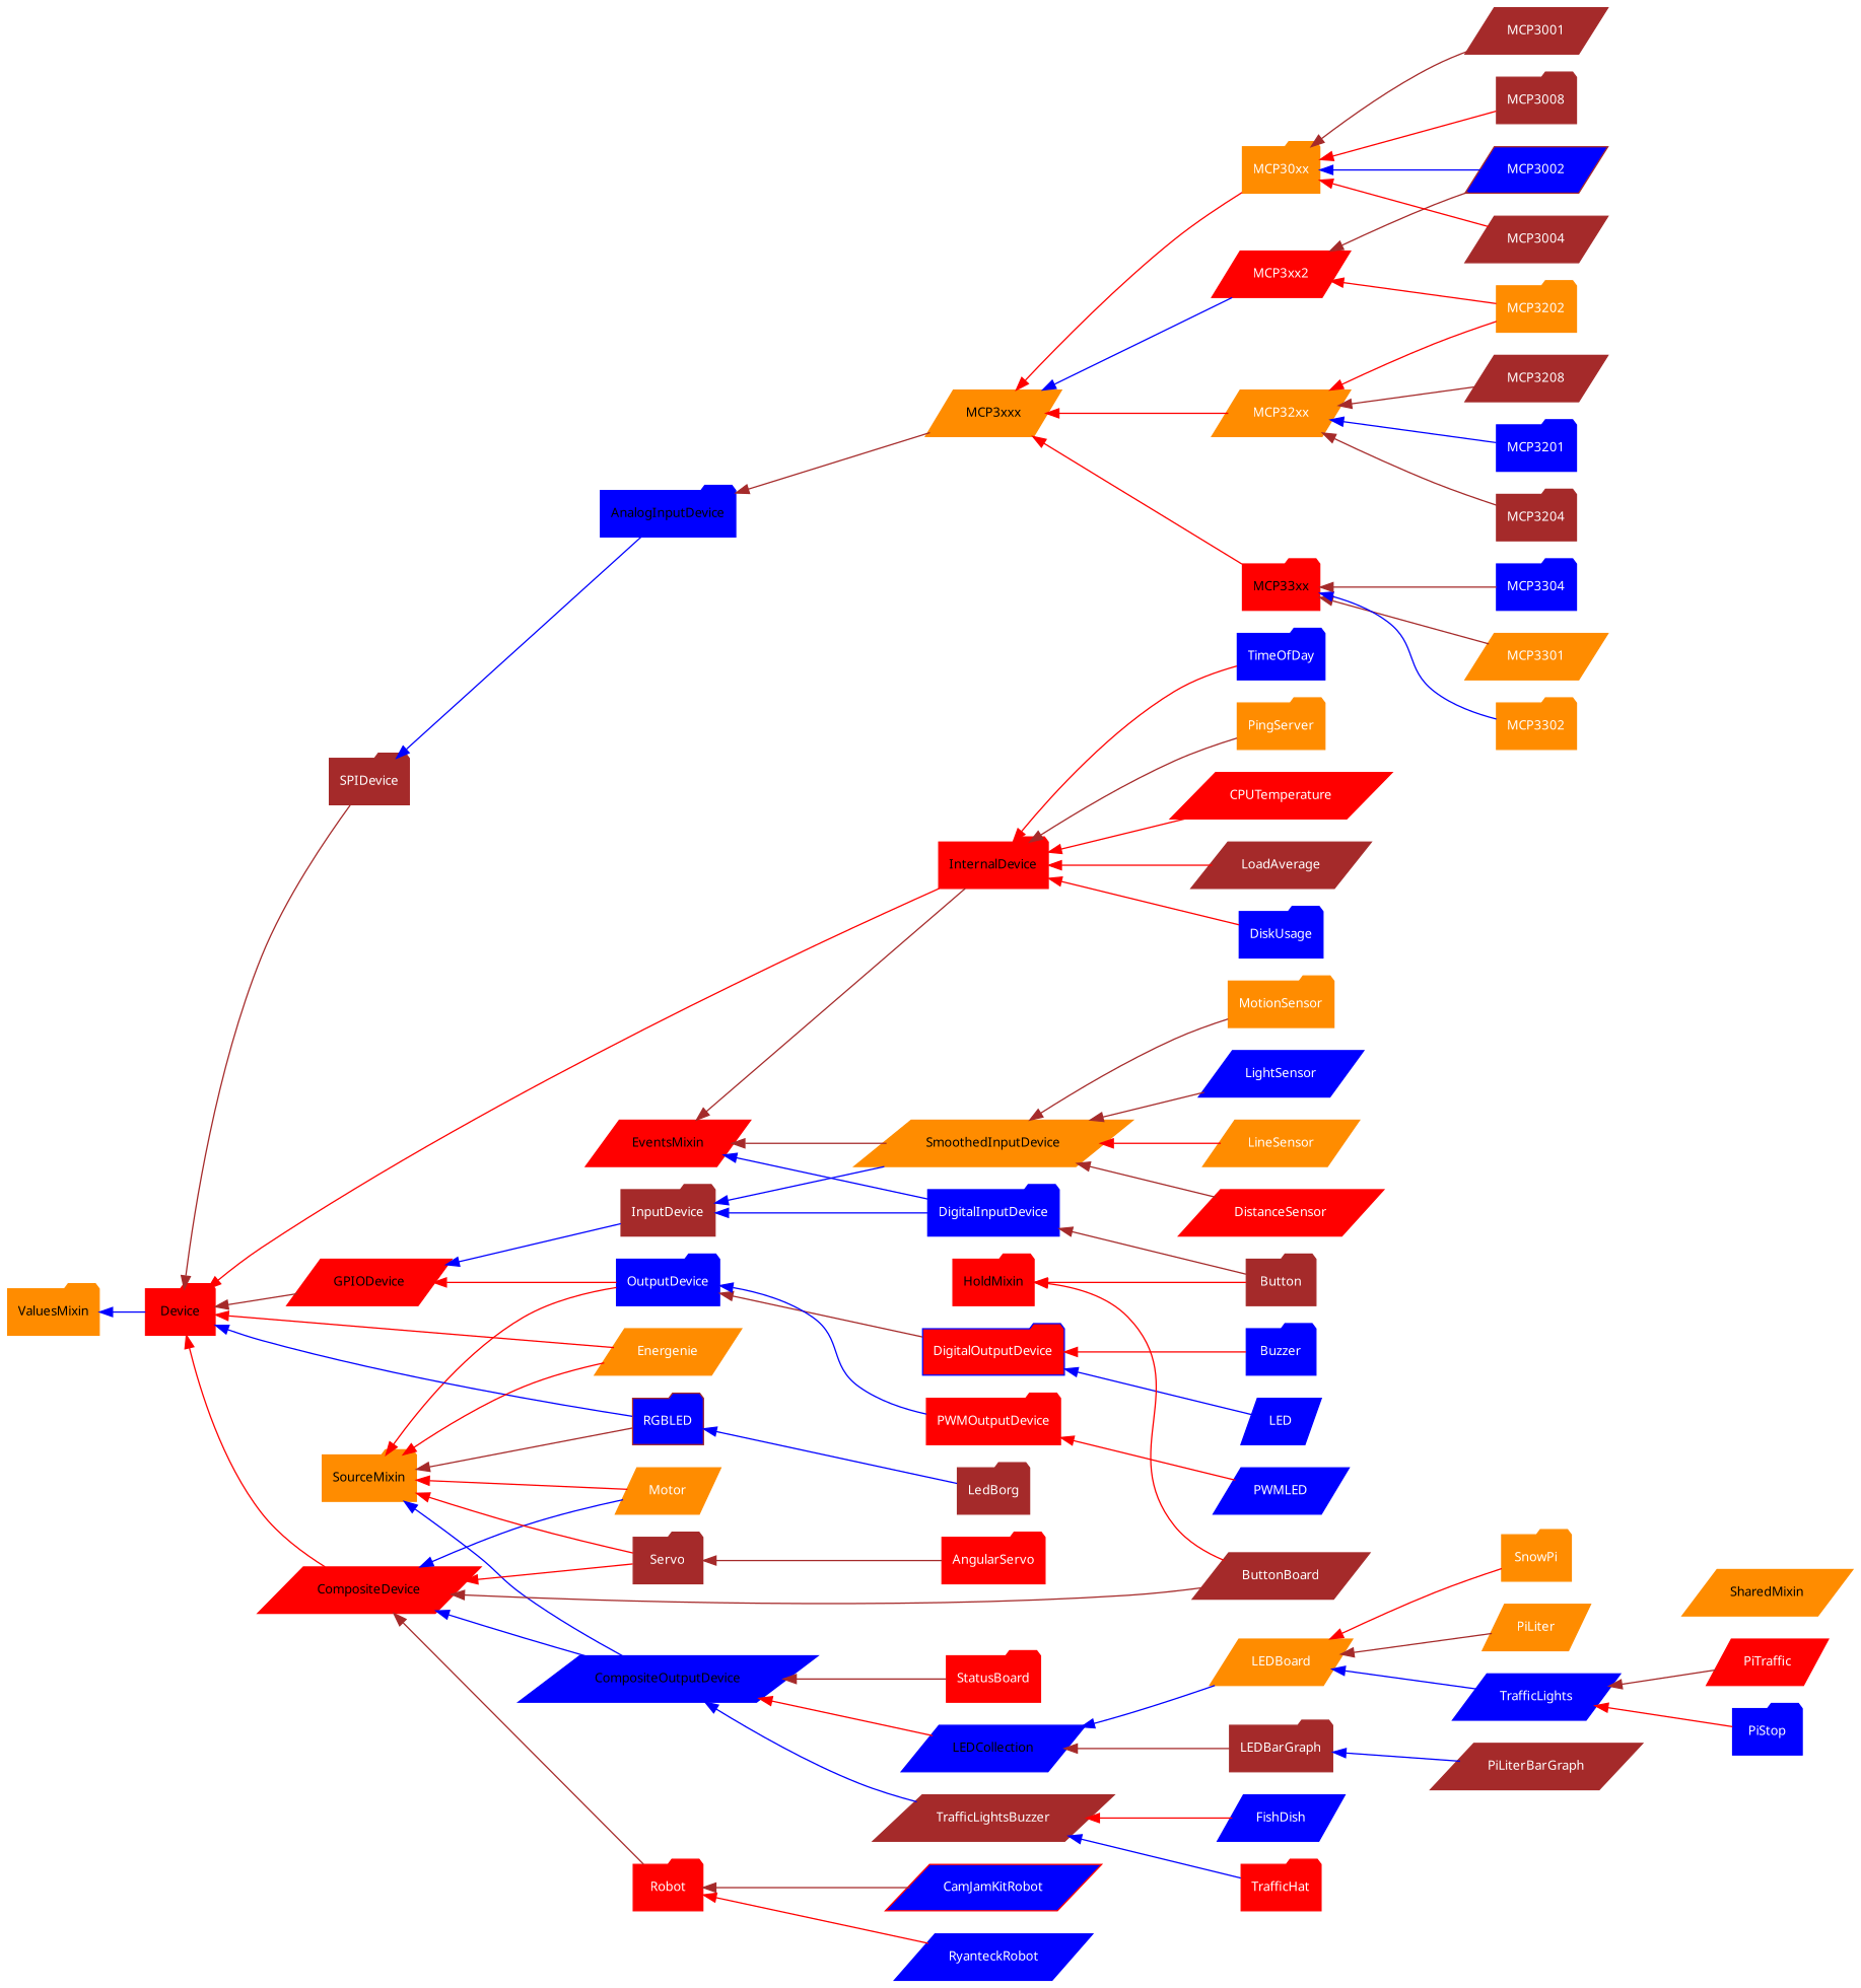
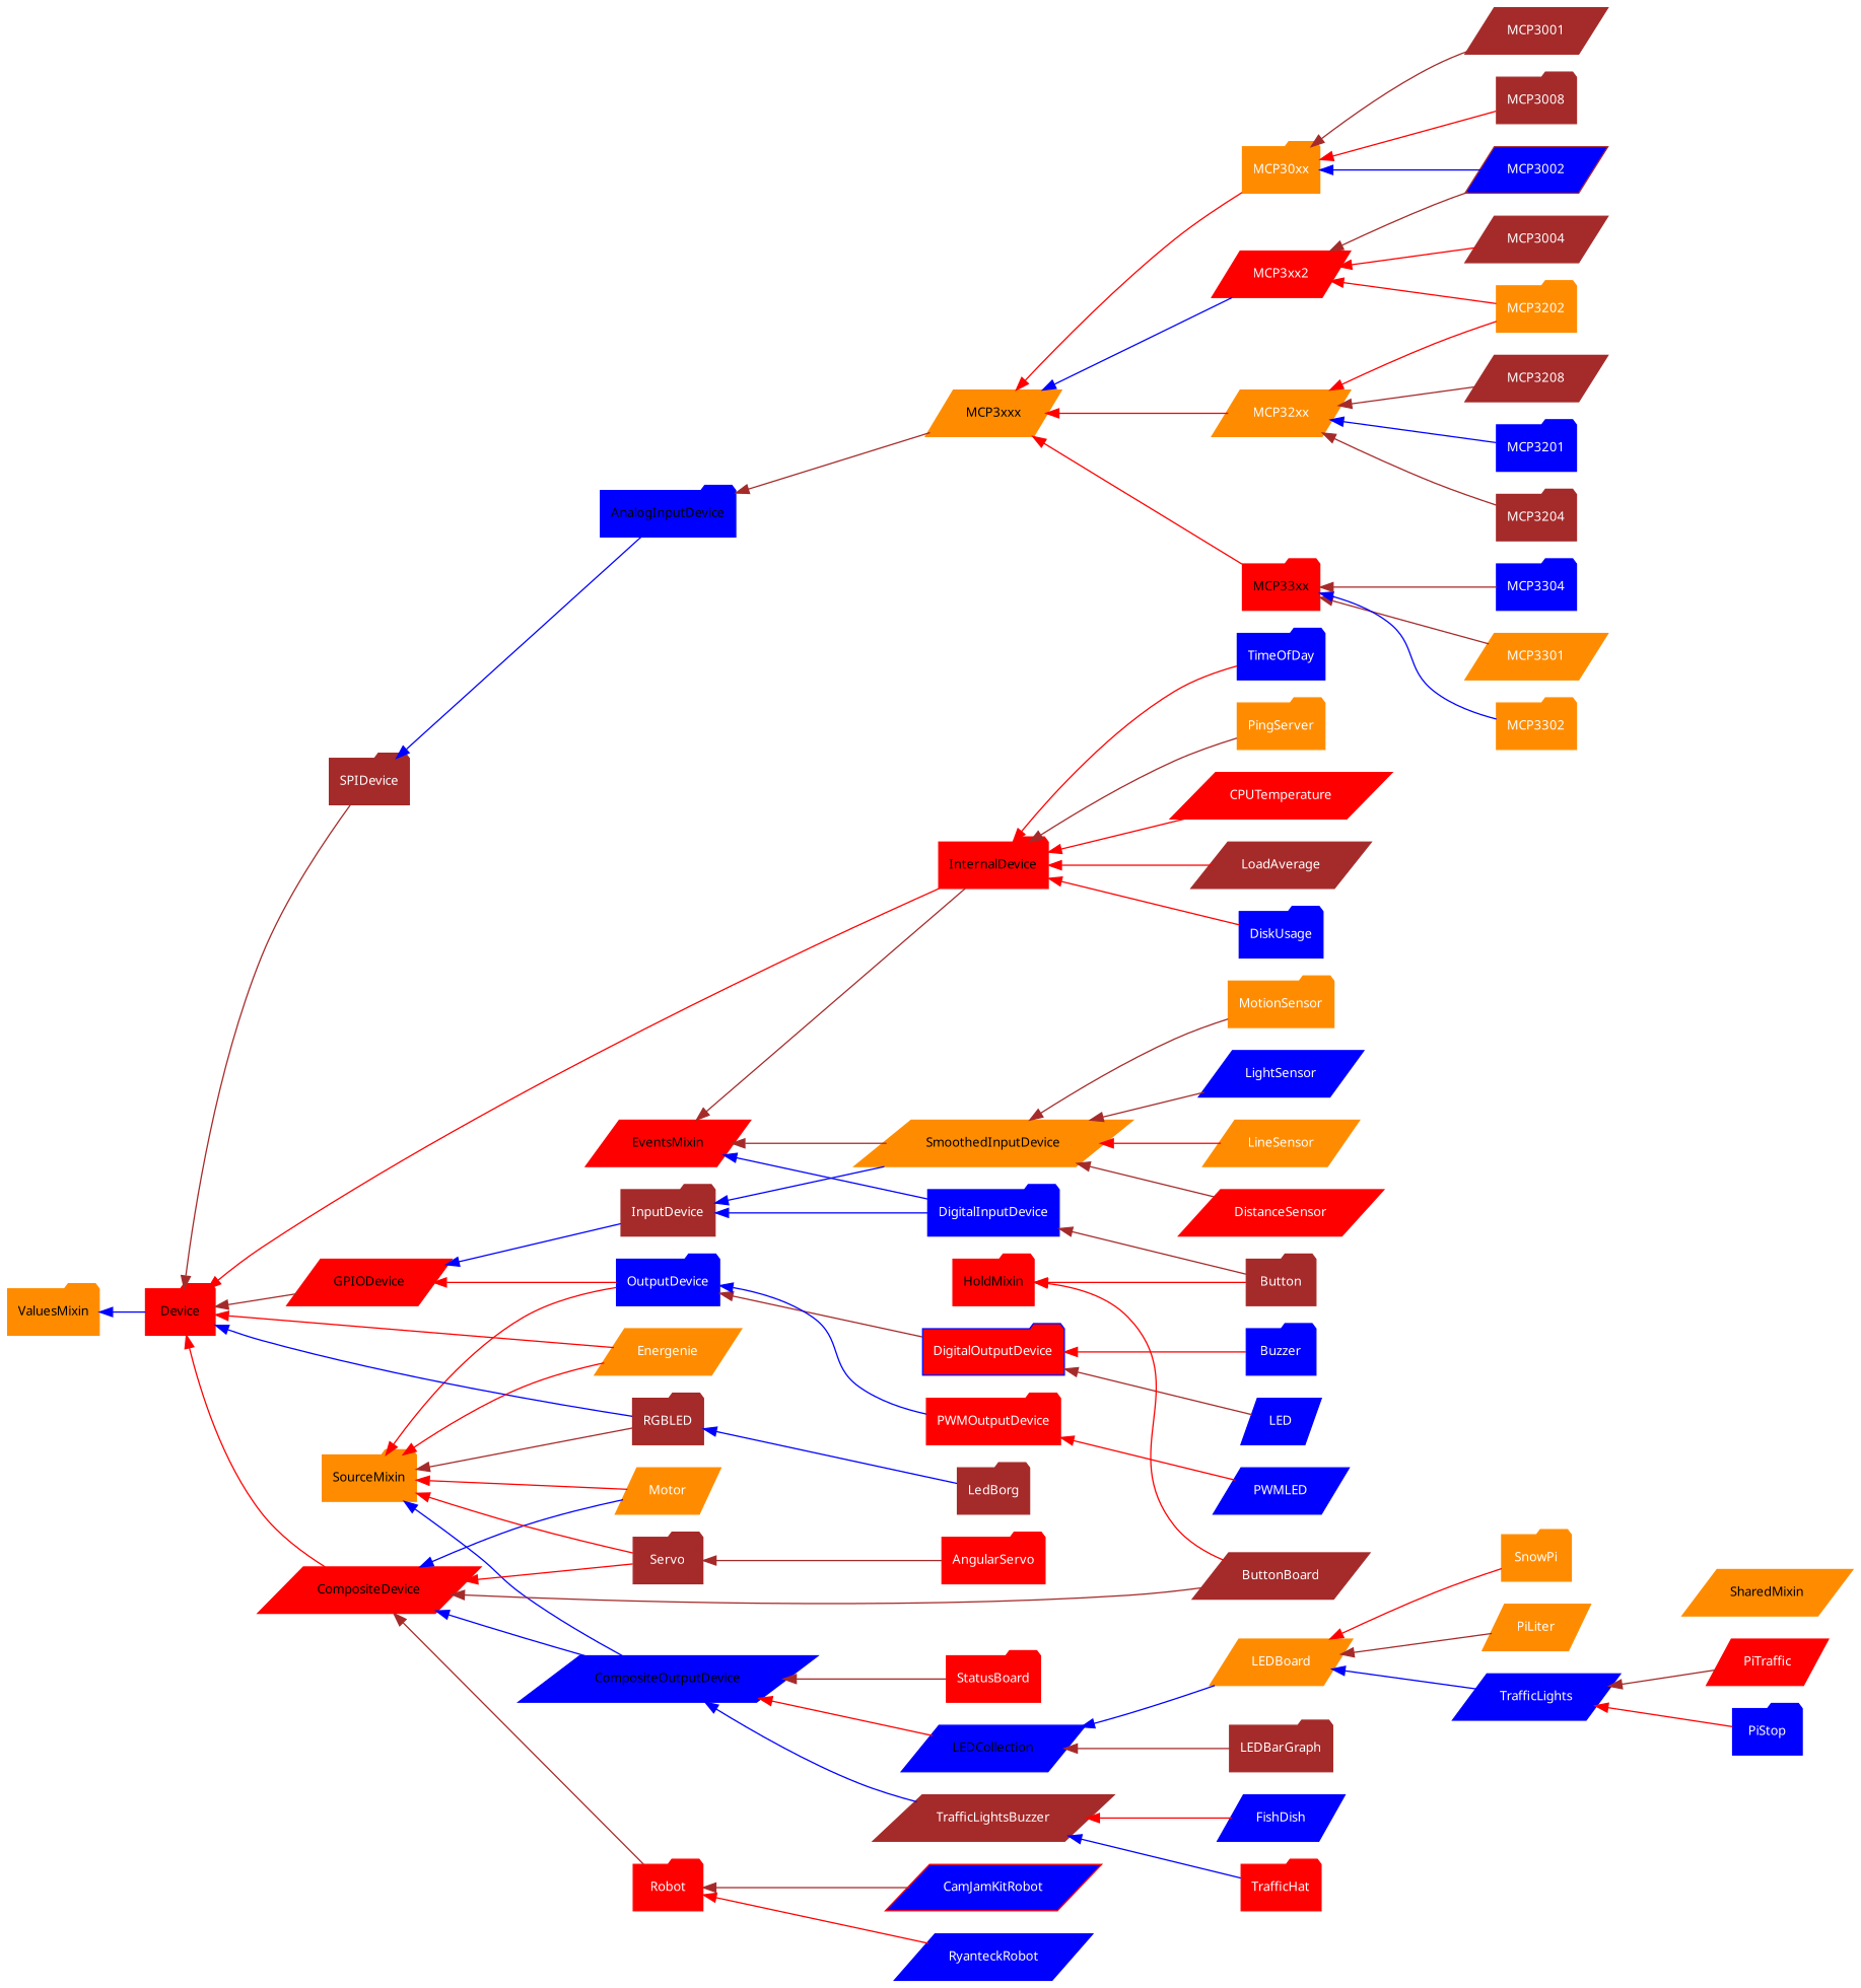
  digraph {
    rankdir=RL
    node [color=darkorange fontcolor="#ffffff" fontname=Sans fontsize=10 shape=folder style=filled]
    edge [color=red]
    ValuesMixin [fontcolor="#000000"]
    SourceMixin [fontcolor="#000000"]
    SharedMixin [fontcolor="#000000" shape=parallelogram]
    EventsMixin [color=red fontcolor="#000000" shape=parallelogram]
    HoldMixin [color=red fontcolor="#000000"]
    Device [color=red fontcolor="#000000"]
    GPIODevice [color=red fontcolor="#000000" shape=parallelogram]
    SmoothedInputDevice [fontcolor="#000000" shape=parallelogram]
    InputDevice [color=brown]
    AnalogInputDevice [color=blue fontcolor="#000000"]
    SPIDevice [color=brown]
    MCP3xxx [fontcolor="#000000" shape=parallelogram]
    MCP33xx [color=red fontcolor="#000000"]
    CompositeDevice [color=red fontcolor="#000000" shape=parallelogram]
    CompositeOutputDevice [color=blue fontcolor="#000000" shape=parallelogram]
    LEDCollection [color=blue fontcolor="#000000" shape=parallelogram]
    InternalDevice [color=red fontcolor="#000000"]
    DigitalInputDevice [color=blue]
    Button [color=brown]
    MotionSensor
    LightSensor [color=blue shape=parallelogram]
    LineSensor [shape=parallelogram]
    DistanceSensor [color=red shape=parallelogram]
    OutputDevice [color=blue]
    DigitalOutputDevice [color=blue fillcolor=red]
    LED [color=blue shape=parallelogram]
    Buzzer [color=blue]
    PWMOutputDevice [color=red]
    PWMLED [color=blue shape=parallelogram]
-   RGBLED [color=brown fillcolor=blue]
+   RGBLED [color=brown]
    MCP30xx
    MCP32xx [shape=parallelogram]
    MCP3xx2 [color=red shape=parallelogram]
    MCP3001 [color=brown shape=parallelogram]
    MCP3002 [color=brown fillcolor=blue shape=parallelogram]
    MCP3004 [color=brown shape=parallelogram]
    MCP3008 [color=brown]
    MCP3201 [color=blue]
    MCP3202
    MCP3204 [color=brown]
    MCP3208 [color=brown shape=parallelogram]
    MCP3301 [shape=parallelogram]
    MCP3302
    MCP3304 [color=blue]
    LEDBoard [shape=parallelogram]
    LEDBarGraph [color=brown]
    LedBorg [color=brown]
    ButtonBoard [color=brown shape=parallelogram]
    PiLiter [shape=parallelogram]
-   PiLiterBarGraph [color=brown shape=parallelogram]
    TrafficLights [color=blue shape=parallelogram]
    SnowPi
    PiTraffic [color=red shape=parallelogram]
    PiStop [color=blue]
    TrafficLightsBuzzer [color=brown shape=parallelogram]
    StatusBoard [color=red]
    FishDish [color=blue shape=parallelogram]
    TrafficHat [color=red]
    Robot [color=red]
    Energenie [shape=parallelogram]
    RyanteckRobot [color=blue shape=parallelogram]
    CamJamKitRobot [color=red fillcolor=blue shape=parallelogram]
    Motor [shape=parallelogram]
    Servo [color=brown]
    AngularServo [color=red]
    TimeOfDay [color=blue]
    PingServer
    CPUTemperature [color=red shape=parallelogram]
    LoadAverage [color=brown shape=parallelogram]
    DiskUsage [color=blue]
    Device -> ValuesMixin [color=blue]
    GPIODevice -> Device [color=brown]
    SmoothedInputDevice -> EventsMixin [color=brown]
    SmoothedInputDevice -> InputDevice [color=blue]
    InputDevice -> GPIODevice [color=blue]
    AnalogInputDevice -> SPIDevice [color=blue]
    SPIDevice -> Device [color=brown]
    MCP3xxx -> AnalogInputDevice [color=brown]
    MCP33xx -> MCP3xxx
    CompositeDevice -> Device
    CompositeOutputDevice -> SourceMixin [color=blue]
    CompositeOutputDevice -> CompositeDevice [color=blue]
    LEDCollection -> CompositeOutputDevice
    InternalDevice -> EventsMixin [color=brown]
    InternalDevice -> Device
    DigitalInputDevice -> EventsMixin [color=blue]
    DigitalInputDevice -> InputDevice [color=blue]
    Button -> HoldMixin
    Button -> DigitalInputDevice [color=brown]
    MotionSensor -> SmoothedInputDevice [color=brown]
    LightSensor -> SmoothedInputDevice [color=brown]
    LineSensor -> SmoothedInputDevice
    DistanceSensor -> SmoothedInputDevice [color=brown]
    OutputDevice -> SourceMixin
    OutputDevice -> GPIODevice
    DigitalOutputDevice -> OutputDevice [color=brown]
-   LED -> DigitalOutputDevice [color=blue]
+   LED -> DigitalOutputDevice [color=brown]
    Buzzer -> DigitalOutputDevice
    PWMOutputDevice -> OutputDevice [color=blue]
    PWMLED -> PWMOutputDevice
    RGBLED -> SourceMixin [color=brown]
    RGBLED -> Device [color=blue]
    MCP30xx -> MCP3xxx
    MCP32xx -> MCP3xxx
    MCP3xx2 -> MCP3xxx [color=blue]
    MCP3001 -> MCP30xx [color=brown]
    MCP3002 -> MCP30xx [color=blue]
    MCP3002 -> MCP3xx2 [color=brown]
-   MCP3004 -> MCP30xx
+   MCP3004 -> MCP3xx2
    MCP3008 -> MCP30xx
    MCP3201 -> MCP32xx [color=blue]
    MCP3202 -> MCP32xx
    MCP3202 -> MCP3xx2
    MCP3204 -> MCP32xx [color=brown]
    MCP3208 -> MCP32xx [color=brown]
    MCP3301 -> MCP33xx [color=brown]
    MCP3302 -> MCP33xx [color=blue]
    MCP3304 -> MCP33xx [color=brown]
    LEDBoard -> LEDCollection [color=blue]
    LEDBarGraph -> LEDCollection [color=brown]
    LedBorg -> RGBLED [color=blue]
    ButtonBoard -> HoldMixin
    ButtonBoard -> CompositeDevice [color=brown]
    PiLiter -> LEDBoard [color=brown]
-   PiLiterBarGraph -> LEDBarGraph [color=blue]
    TrafficLights -> LEDBoard [color=blue]
    SnowPi -> LEDBoard
    PiTraffic -> TrafficLights [color=brown]
    PiStop -> TrafficLights
    TrafficLightsBuzzer -> CompositeOutputDevice [color=blue]
    StatusBoard -> CompositeOutputDevice [color=brown]
    FishDish -> TrafficLightsBuzzer
    TrafficHat -> TrafficLightsBuzzer [color=blue]
    Robot -> CompositeDevice [color=brown]
    Energenie -> SourceMixin
    Energenie -> Device
    RyanteckRobot -> Robot
    CamJamKitRobot -> Robot [color=brown]
    Motor -> SourceMixin
    Motor -> CompositeDevice [color=blue]
    Servo -> SourceMixin
    Servo -> CompositeDevice
    AngularServo -> Servo [color=brown]
    TimeOfDay -> InternalDevice
    PingServer -> InternalDevice [color=brown]
    CPUTemperature -> InternalDevice
    LoadAverage -> InternalDevice
    DiskUsage -> InternalDevice
  }
